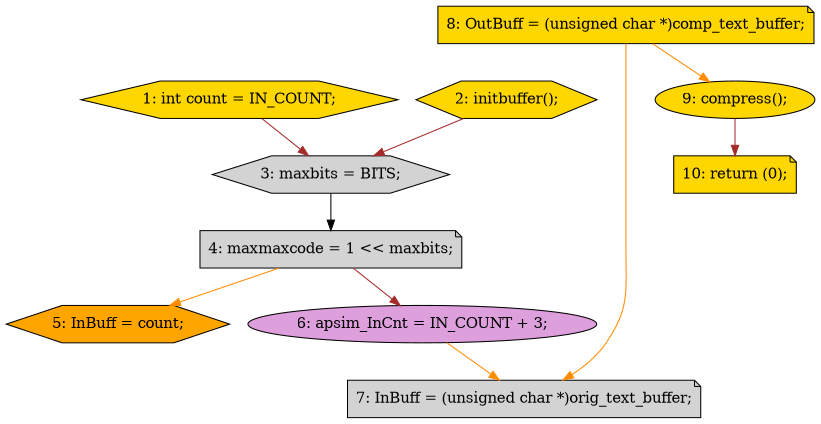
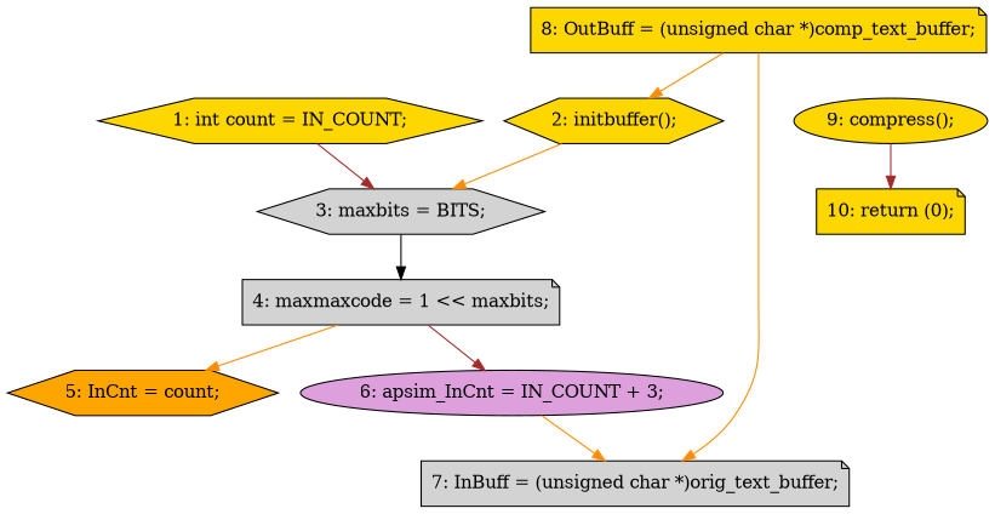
  digraph {
    node [fillcolor=gold shape=hexagon style=filled]
    edge [color=brown]
    n1 [label="1: int count = IN_COUNT;"]
    n2 [fillcolor=lightgrey label="3: maxbits = BITS;"]
    n3 [label="2: initbuffer();"]
    n4 [fillcolor=lightgrey label="4: maxmaxcode = 1 << maxbits;" shape=note]
-   n5 [fillcolor=orange label="5: InBuff = count;"]
+   n5 [fillcolor=orange label="5: InCnt = count;"]
    n6 [fillcolor=plum label="6: apsim_InCnt = IN_COUNT + 3;" shape=ellipse]
    n7 [fillcolor=lightgrey label="7: InBuff = (unsigned char *)orig_text_buffer;" shape=note]
    n8 [label="8: OutBuff = (unsigned char *)comp_text_buffer;" shape=note]
    n9 [label="9: compress();" shape=ellipse]
    n10 [label="10: return (0);" shape=note]
    n1 -> n2
    n2 -> n4 [color=black]
-   n3 -> n2
+   n3 -> n2 [color=darkorange]
    n4 -> n5 [color=darkorange]
    n4 -> n6
    n6 -> n7 [color=darkorange]
    n8 -> n7 [color=darkorange]
-   n8 -> n9 [color=darkorange]
+   n8 -> n3 [color=darkorange]
    n9 -> n10
  }
